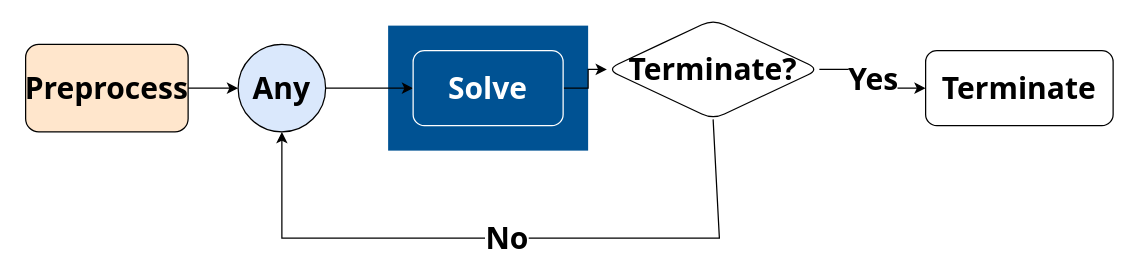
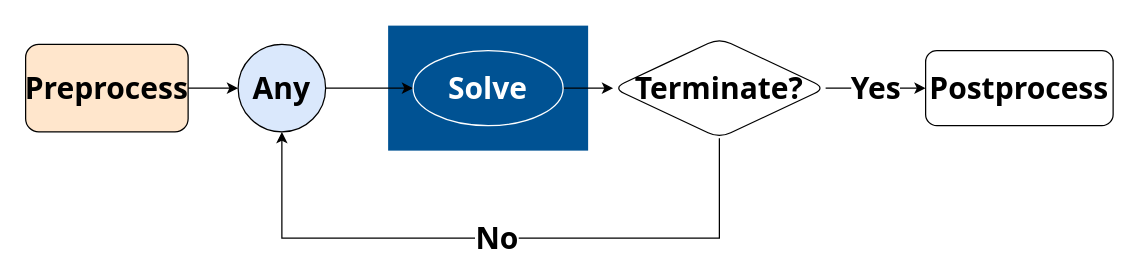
  <mxCell id="0" />
  <mxCell id="1" parent="0" />
  <mxCell id="2" value="" style="rounded=0;whiteSpace=wrap;html=1;fillColor=#005293;strokeColor=none;strokeWidth=10;fontFamily=Noto Sans;fontStyle=1" vertex="1" parent="1"><mxGeometry x="310" y="20" width="160" height="100" as="geometry" /></mxCell>
  <mxCell id="3" value="" style="edgeStyle=orthogonalEdgeStyle;rounded=0;orthogonalLoop=1;jettySize=auto;html=1;fontFamily=Noto Sans;fontStyle=1" edge="1" parent="1" source="4" target="6"><mxGeometry relative="1" as="geometry" /></mxCell>
  <mxCell id="4" value="&lt;font style=&quot;font-size: 24px;&quot;&gt;Preprocess&lt;/font&gt;" style="rounded=1;whiteSpace=wrap;html=1;fontFamily=Noto Sans;fontStyle=1;fillColor=#ffe6cc;" vertex="1" parent="1"><mxGeometry x="20" y="35" width="130" height="70" as="geometry" /></mxCell>
  <mxCell id="5" value="" style="edgeStyle=orthogonalEdgeStyle;rounded=0;orthogonalLoop=1;jettySize=auto;html=1;fontFamily=Noto Sans;fontStyle=1" edge="1" parent="1" source="6" target="8"><mxGeometry relative="1" as="geometry" /></mxCell>
  <mxCell id="6" value="&lt;font style=&quot;font-size: 24px;&quot;&gt;Any&lt;/font&gt;" style="ellipse;whiteSpace=wrap;html=1;aspect=fixed;fontFamily=Noto Sans;fontStyle=1;fillColor=#dae8fc;" vertex="1" parent="1"><mxGeometry x="190" y="35" width="70" height="70" as="geometry" /></mxCell>
  <mxCell id="7" value="" style="edgeStyle=orthogonalEdgeStyle;rounded=0;orthogonalLoop=1;jettySize=auto;html=1;fontFamily=Noto Sans;fontStyle=1" edge="1" parent="1" source="8" target="10"><mxGeometry relative="1" as="geometry" /></mxCell>
- <mxCell id="8" value="&lt;font style=&quot;font-size: 24px;&quot;&gt;Solve&lt;/font&gt;" style="rounded=1;whiteSpace=wrap;html=1;fontFamily=Noto Sans;fillColor=none;fontColor=#ffffff;fontStyle=1;strokeColor=#ffffff;" vertex="1" parent="1"><mxGeometry x="330" y="40" width="120" height="60" as="geometry" /></mxCell>
+ <mxCell id="8" value="&lt;font style=&quot;font-size: 24px;&quot;&gt;Solve&lt;/font&gt;" style="ellipse;whiteSpace=wrap;html=1;fontFamily=Noto Sans;fillColor=none;fontColor=#ffffff;fontStyle=1;strokeColor=#ffffff;" vertex="1" parent="1"><mxGeometry x="330" y="40" width="120" height="60" as="geometry" /></mxCell>
  <mxCell id="9" value="&lt;div style=&quot;font-size: 24px;&quot;&gt;Yes&lt;/div&gt;" style="edgeStyle=orthogonalEdgeStyle;rounded=0;orthogonalLoop=1;jettySize=auto;html=1;fontFamily=Noto Sans;fontStyle=1" edge="1" parent="1" source="10" target="11"><mxGeometry relative="1" as="geometry" /></mxCell>
- <mxCell id="10" value="&lt;font style=&quot;font-size: 24px;&quot;&gt;Terminate?&lt;/font&gt;" style="rhombus;whiteSpace=wrap;html=1;rounded=1;fontFamily=Noto Sans;fontStyle=1" vertex="1" parent="1"><mxGeometry x="485" y="15" width="170" height="80" as="geometry" /></mxCell>
- <mxCell id="11" value="&lt;font style=&quot;font-size: 24px;&quot;&gt;Terminate&lt;/font&gt;" style="whiteSpace=wrap;html=1;rounded=1;fontFamily=Noto Sans;fontStyle=1" vertex="1" parent="1"><mxGeometry x="740" y="40" width="150" height="60" as="geometry" /></mxCell>
+ <mxCell id="10" value="&lt;font style=&quot;font-size: 24px;&quot;&gt;Terminate?&lt;/font&gt;" style="rhombus;whiteSpace=wrap;html=1;rounded=1;fontFamily=Noto Sans;fontStyle=1" vertex="1" parent="1"><mxGeometry x="490" y="30" width="170" height="80" as="geometry" /></mxCell>
+ <mxCell id="11" value="&lt;font style=&quot;font-size: 24px;&quot;&gt;Postprocess&lt;/font&gt;" style="whiteSpace=wrap;html=1;rounded=1;fontFamily=Noto Sans;fontStyle=1" vertex="1" parent="1"><mxGeometry x="740" y="40" width="150" height="60" as="geometry" /></mxCell>
  <mxCell id="12" value="&lt;font style=&quot;font-size: 24px;&quot;&gt;No&lt;/font&gt;" style="endArrow=classic;html=1;rounded=0;exitX=0.5;exitY=1;exitDx=0;exitDy=0;entryX=0.5;entryY=1;entryDx=0;entryDy=0;fontFamily=Noto Sans;fontStyle=1" edge="1" parent="1" source="10" target="6"><mxGeometry width="50" height="50" relative="1" as="geometry"><mxPoint x="360" y="190" as="sourcePoint" /><mxPoint x="230" y="190" as="targetPoint" /><Array as="points"><mxPoint x="575" y="190" /><mxPoint x="225" y="190" /></Array></mxGeometry></mxCell>
